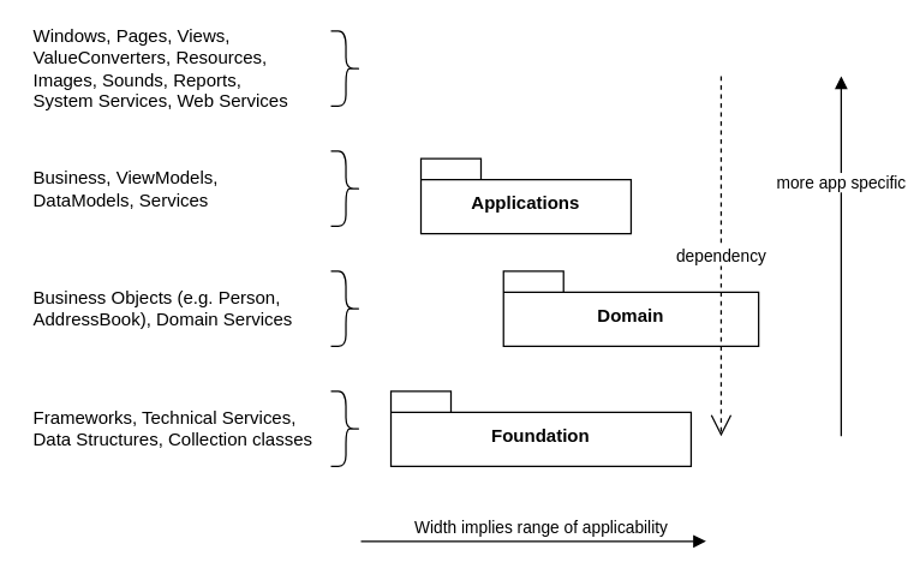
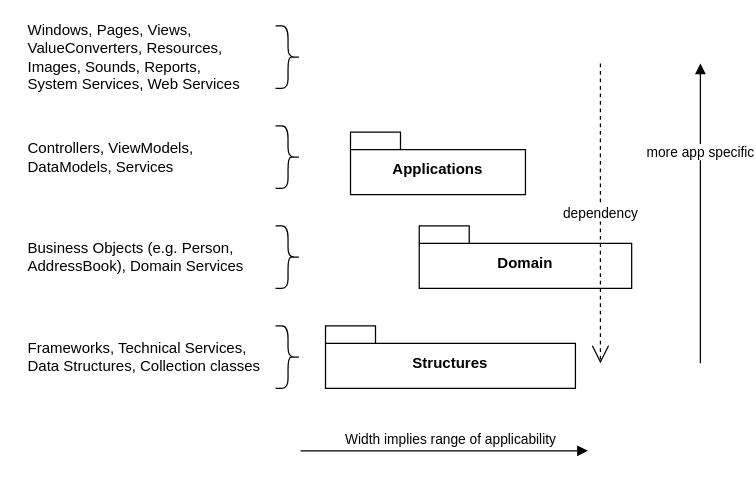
  <mxCell id="0" />
  <mxCell id="1" parent="0" />
  <mxCell id="2" value="Applications" style="shape=folder;fontStyle=1;spacingTop=10;tabWidth=40;tabHeight=14;tabPosition=left;html=1;whiteSpace=wrap;" parent="1" vertex="1"><mxGeometry x="280" y="105" width="140" height="50" as="geometry" /></mxCell>
  <mxCell id="3" value="Domain" style="shape=folder;fontStyle=1;spacingTop=10;tabWidth=40;tabHeight=14;tabPosition=left;html=1;whiteSpace=wrap;" parent="1" vertex="1"><mxGeometry x="335" y="180" width="170" height="50" as="geometry" /></mxCell>
- <mxCell id="4" value="Foundation" style="shape=folder;fontStyle=1;spacingTop=10;tabWidth=40;tabHeight=14;tabPosition=left;html=1;whiteSpace=wrap;" parent="1" vertex="1"><mxGeometry x="260" y="260" width="200" height="50" as="geometry" /></mxCell>
+ <mxCell id="4" value="Structures" style="shape=folder;fontStyle=1;spacingTop=10;tabWidth=40;tabHeight=14;tabPosition=left;html=1;whiteSpace=wrap;" parent="1" vertex="1"><mxGeometry x="260" y="260" width="200" height="50" as="geometry" /></mxCell>
  <mxCell id="5" value="dependency" style="endArrow=open;endSize=12;dashed=1;html=1;rounded=0;" parent="1" edge="1"><mxGeometry width="160" relative="1" as="geometry"><mxPoint x="480" y="50" as="sourcePoint" /><mxPoint x="480" y="290" as="targetPoint" /></mxGeometry></mxCell>
  <mxCell id="6" value="Width implies range of applicability" style="html=1;verticalAlign=bottom;endArrow=block;curved=0;rounded=0;" parent="1" edge="1"><mxGeometry x="0.043" width="80" relative="1" as="geometry"><mxPoint x="240" y="360" as="sourcePoint" /><mxPoint x="470" y="360" as="targetPoint" /><mxPoint as="offset" /></mxGeometry></mxCell>
  <mxCell id="7" value="more app specific" style="html=1;verticalAlign=bottom;endArrow=block;curved=0;rounded=0;" parent="1" edge="1"><mxGeometry x="0.333" width="80" relative="1" as="geometry"><mxPoint x="560" y="290" as="sourcePoint" /><mxPoint x="560" y="50" as="targetPoint" /><mxPoint as="offset" /></mxGeometry></mxCell>
  <mxCell id="8" value="" style="shape=curlyBracket;whiteSpace=wrap;html=1;rounded=1;flipH=1;labelPosition=right;verticalLabelPosition=middle;align=left;verticalAlign=middle;" parent="1" vertex="1"><mxGeometry x="220" y="20" width="20" height="50" as="geometry" /></mxCell>
  <mxCell id="9" value="" style="shape=curlyBracket;whiteSpace=wrap;html=1;rounded=1;flipH=1;labelPosition=right;verticalLabelPosition=middle;align=left;verticalAlign=middle;" parent="1" vertex="1"><mxGeometry x="220" y="100" width="20" height="50" as="geometry" /></mxCell>
  <mxCell id="10" value="" style="shape=curlyBracket;whiteSpace=wrap;html=1;rounded=1;flipH=1;labelPosition=right;verticalLabelPosition=middle;align=left;verticalAlign=middle;" parent="1" vertex="1"><mxGeometry x="220" y="180" width="20" height="50" as="geometry" /></mxCell>
  <mxCell id="11" value="" style="shape=curlyBracket;whiteSpace=wrap;html=1;rounded=1;flipH=1;labelPosition=right;verticalLabelPosition=middle;align=left;verticalAlign=middle;size=0.5;" parent="1" vertex="1"><mxGeometry x="220" y="260" width="20" height="50" as="geometry" /></mxCell>
  <mxCell id="12" value="Windows, Pages, Views, ValueConverters, Resources, Images, Sounds, Reports,&lt;br&gt;System Services, Web Services" style="text;html=1;strokeColor=none;fillColor=none;align=left;verticalAlign=middle;whiteSpace=wrap;rounded=0;" parent="1" vertex="1"><mxGeometry x="20" y="20" width="190" height="50" as="geometry" /></mxCell>
- <mxCell id="13" value="Business, ViewModels, DataModels, Services " style="text;html=1;strokeColor=none;fillColor=none;align=left;verticalAlign=middle;whiteSpace=wrap;rounded=0;" parent="1" vertex="1"><mxGeometry x="20" y="100" width="190" height="50" as="geometry" /></mxCell>
+ <mxCell id="13" value="Controllers, ViewModels, DataModels, Services " style="text;html=1;strokeColor=none;fillColor=none;align=left;verticalAlign=middle;whiteSpace=wrap;rounded=0;" parent="1" vertex="1"><mxGeometry x="20" y="100" width="190" height="50" as="geometry" /></mxCell>
  <mxCell id="14" value="Business Objects (e.g. Person, AddressBook), Domain Services" style="text;html=1;strokeColor=none;fillColor=none;align=left;verticalAlign=middle;whiteSpace=wrap;rounded=0;" parent="1" vertex="1"><mxGeometry x="20" y="180" width="190" height="50" as="geometry" /></mxCell>
  <mxCell id="15" value="Frameworks, Technical Services, &lt;br&gt;Data Structures, Collection classes" style="text;html=1;strokeColor=none;fillColor=none;align=left;verticalAlign=middle;whiteSpace=wrap;rounded=0;" parent="1" vertex="1"><mxGeometry x="20" y="260" width="190" height="50" as="geometry" /></mxCell>
